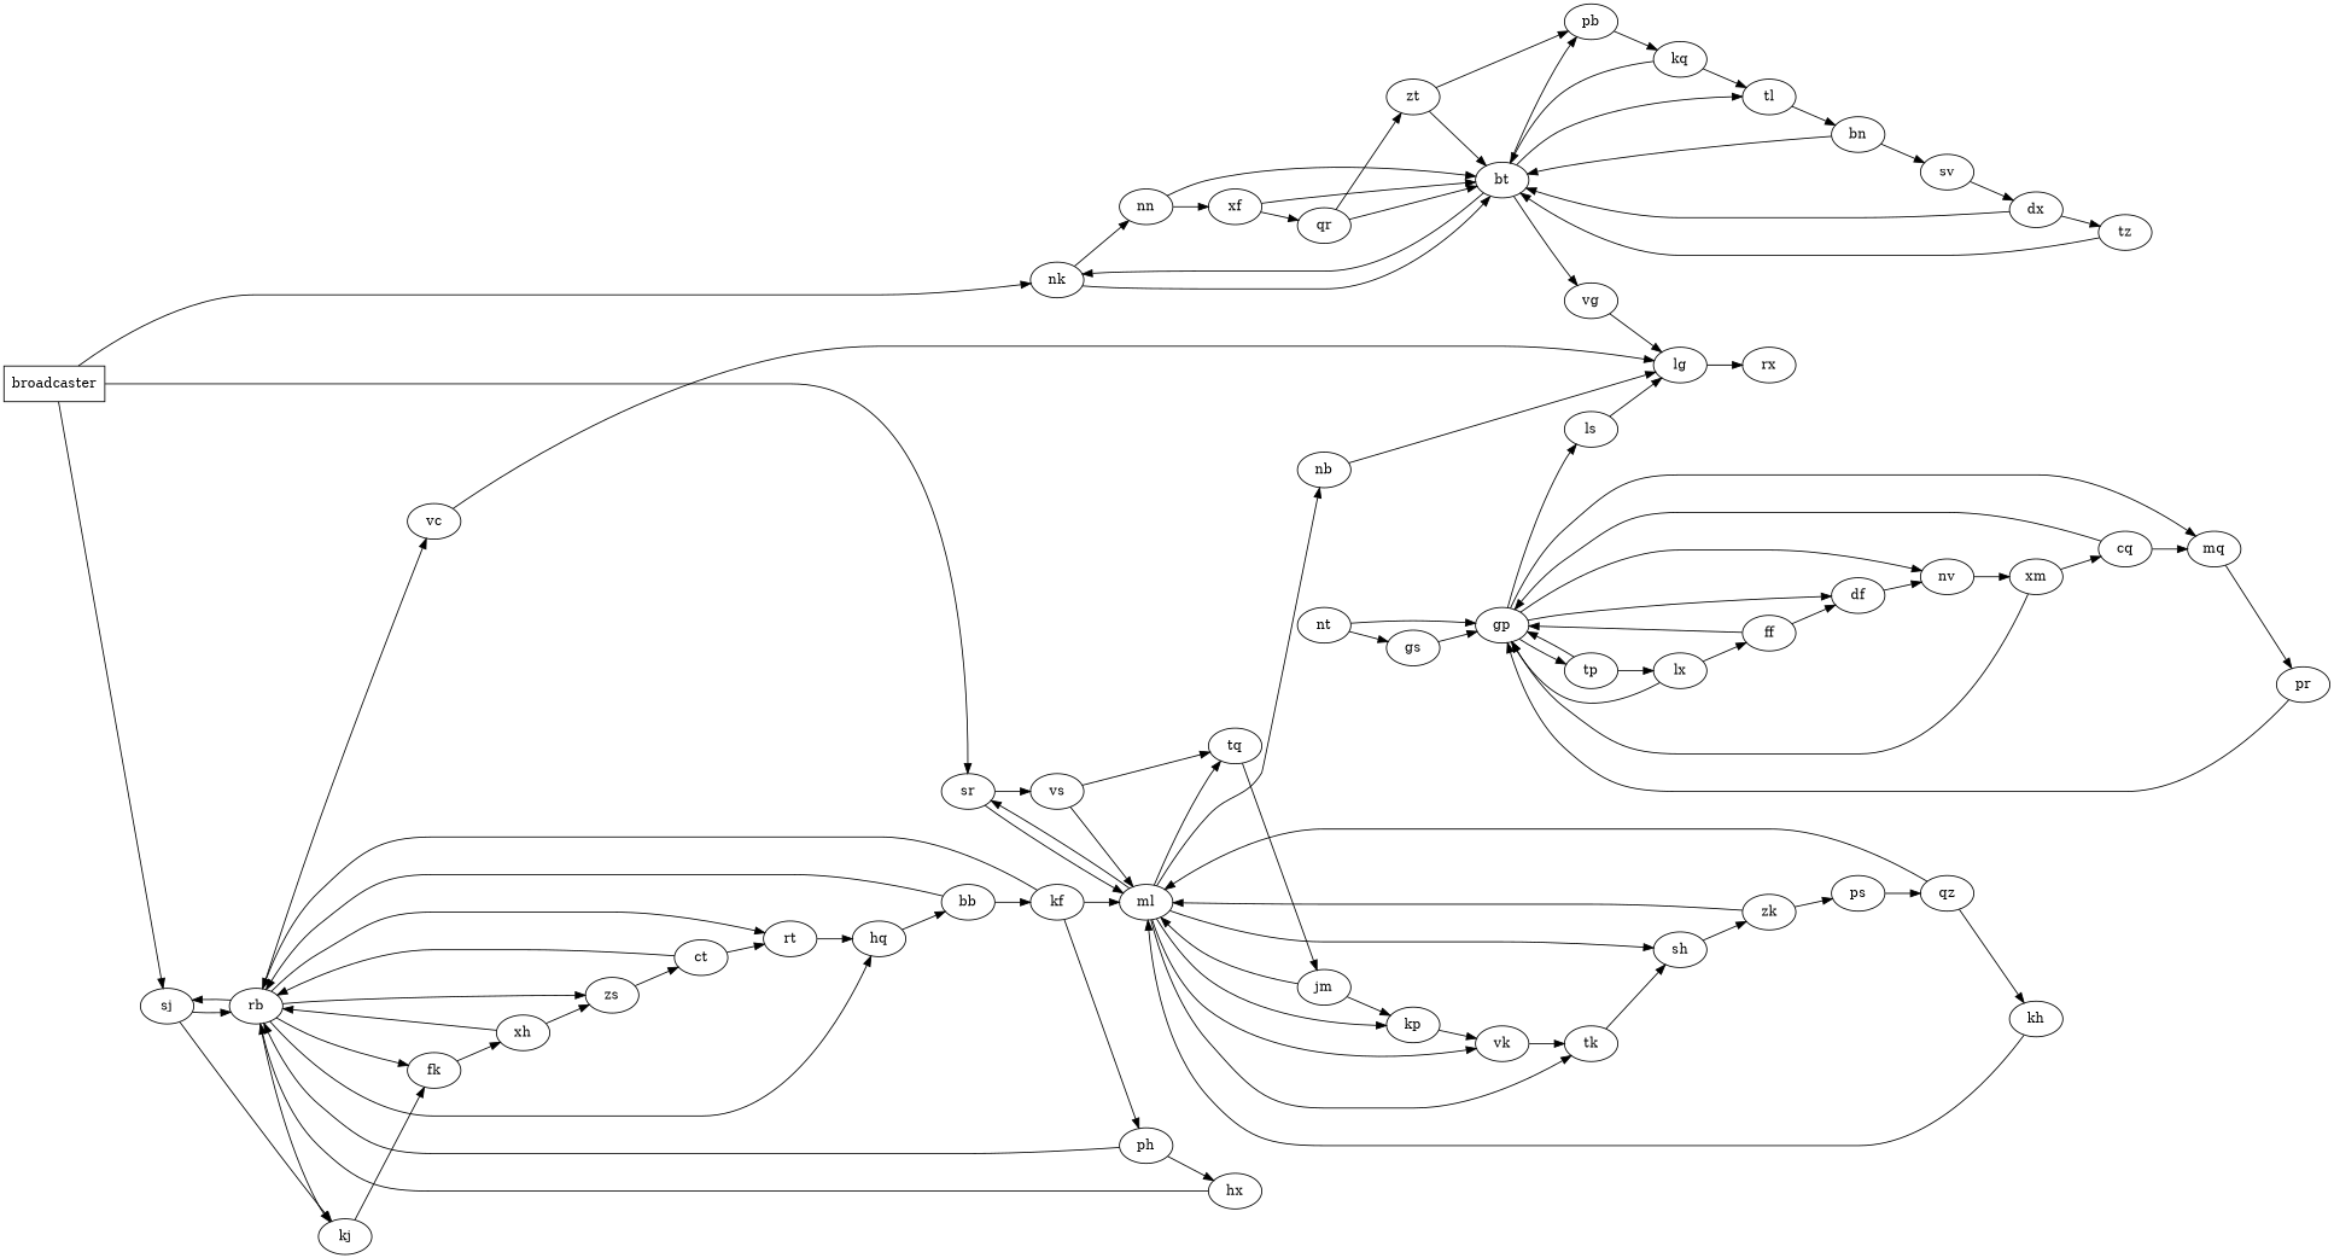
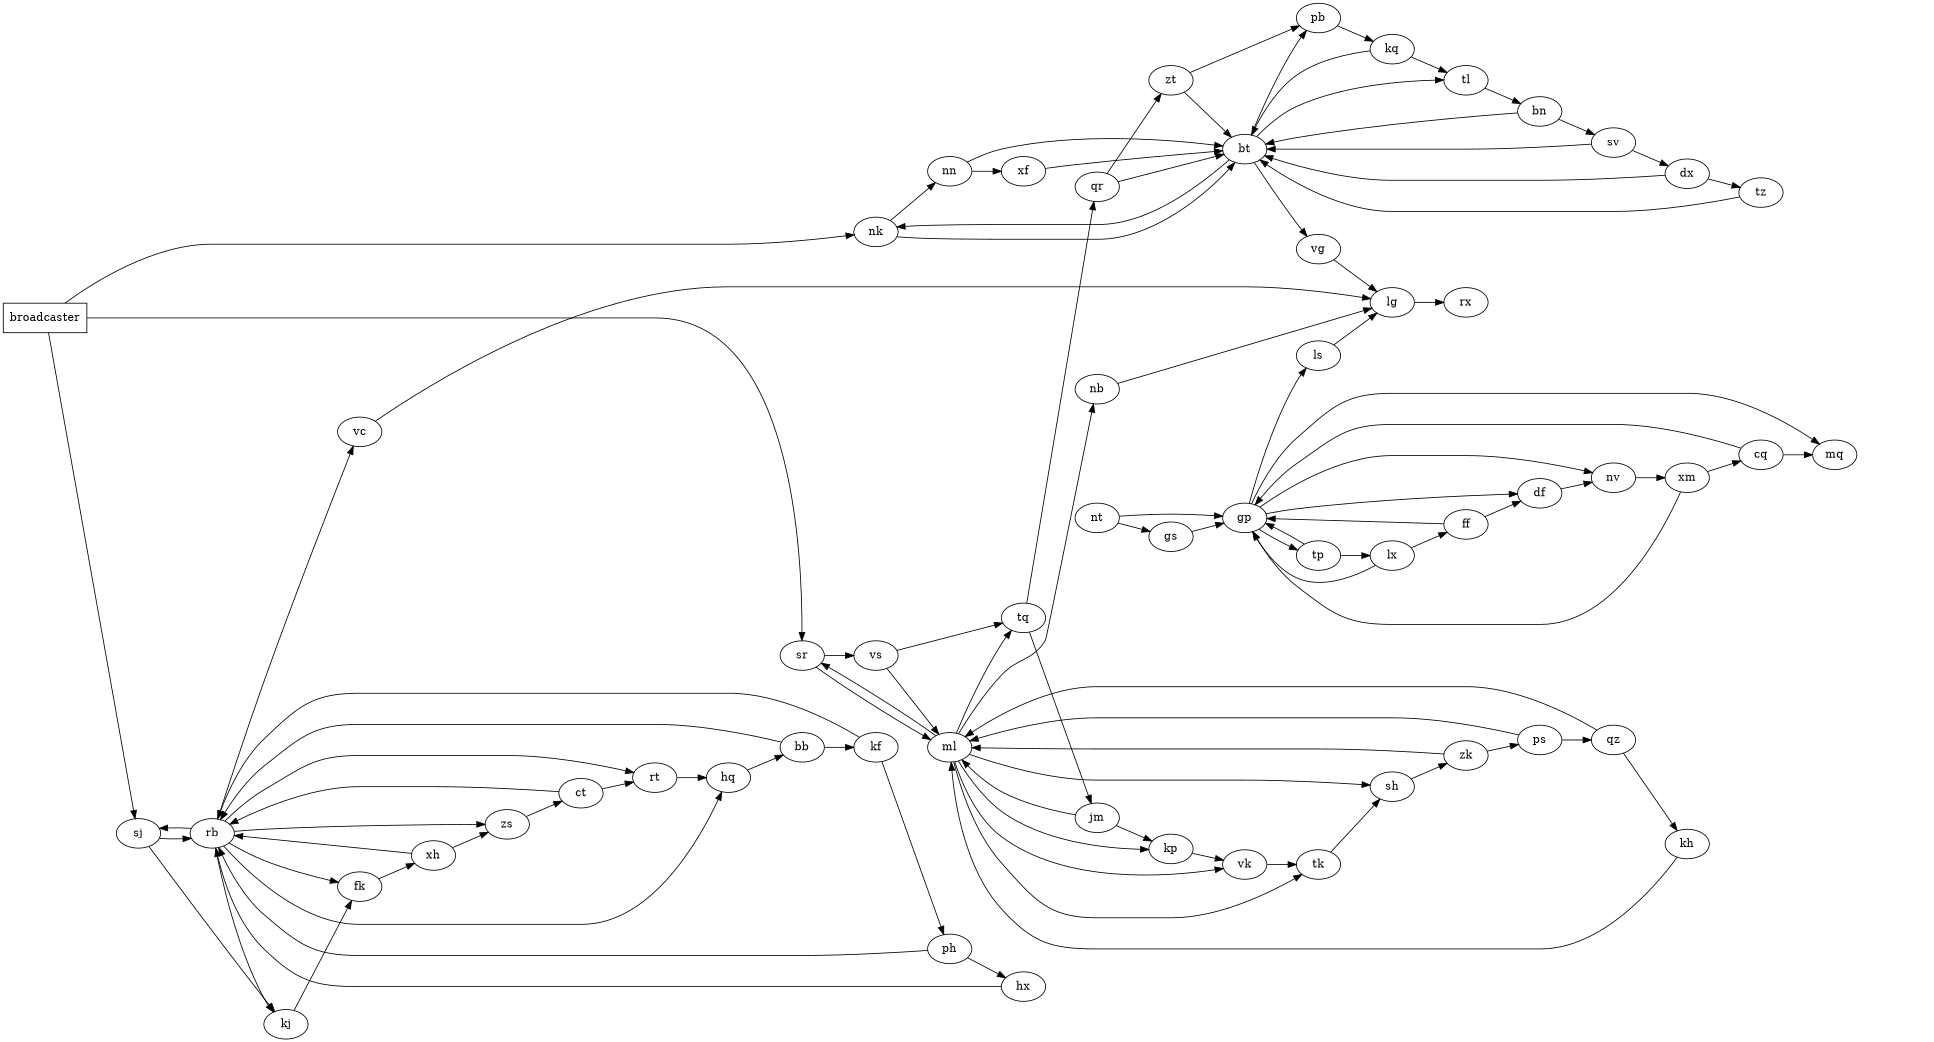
  digraph {
    rankdir=LR
    broadcaster [shape=box]
    nk
    sr
    sj
    bt
    nn
    ml
    vs
    rb
    kj
    tp
    gp
    lx
    xf
    qr
    zt
    vg
    tl
    pb
    lg
    bn
    kq
    xm
    cq
    ls
    nv
    df
    mq
-   pr
    zs
    ct
    rt
    fk
    vc
    hq
    rx
    dx
    tz
    tq
    jm
    kp
    vk
    nb
    tk
    sh
    nt
    gs
    xh
    hx
    bb
    sv
    kf
    ph
    zk
    ps
    qz
    kh
    ff
    broadcaster -> nk
    broadcaster -> sr
    broadcaster -> sj
    nk -> bt
    nk -> nn
    sr -> ml
    sr -> vs
    sj -> rb
    sj -> kj
    bt -> nk
    bt -> vg
    bt -> tl
    bt -> pb
    nn -> bt
    nn -> xf
    ml -> sr
    ml -> tq
    ml -> kp
    ml -> vk
    ml -> nb
    ml -> tk
    ml -> sh
    vs -> ml
    vs -> tq
    rb -> sj
    rb -> kj
    rb -> zs
    rb -> rt
    rb -> fk
    rb -> vc
    rb -> hq
    kj -> fk
    tp -> gp
    tp -> lx
    gp -> tp
    gp -> ls
    gp -> nv
    gp -> df
    gp -> mq
    lx -> gp
    lx -> ff
    xf -> bt
-   xf -> qr
+   tq -> qr
    qr -> bt
    qr -> zt
    zt -> bt
    zt -> pb
    vg -> lg
    tl -> bn
    pb -> kq
    lg -> rx
    bn -> bt
    bn -> sv
    kq -> bt
    kq -> tl
    xm -> gp
    xm -> cq
    cq -> gp
    cq -> mq
    ls -> lg
    nv -> xm
    df -> nv
-   mq -> pr
-   pr -> gp
    zs -> ct
    ct -> rb
    ct -> rt
    rt -> hq
    fk -> xh
    vc -> lg
    hq -> bb
    dx -> bt
    dx -> tz
    tz -> bt
    tq -> jm
    jm -> ml
    jm -> kp
    kp -> vk
    vk -> tk
    nb -> lg
    tk -> sh
    sh -> zk
    nt -> gp
    nt -> gs
    gs -> gp
    xh -> rb
    xh -> zs
    hx -> rb
    bb -> rb
    bb -> kf
+   sv -> bt
    sv -> dx
    kf -> rb
    kf -> ph
    ph -> rb
    ph -> hx
    zk -> ml
    zk -> ps
-   kf -> ml
+   ps -> ml
    ps -> qz
    qz -> ml
    qz -> kh
    kh -> ml
    ff -> gp
    ff -> df
  }
